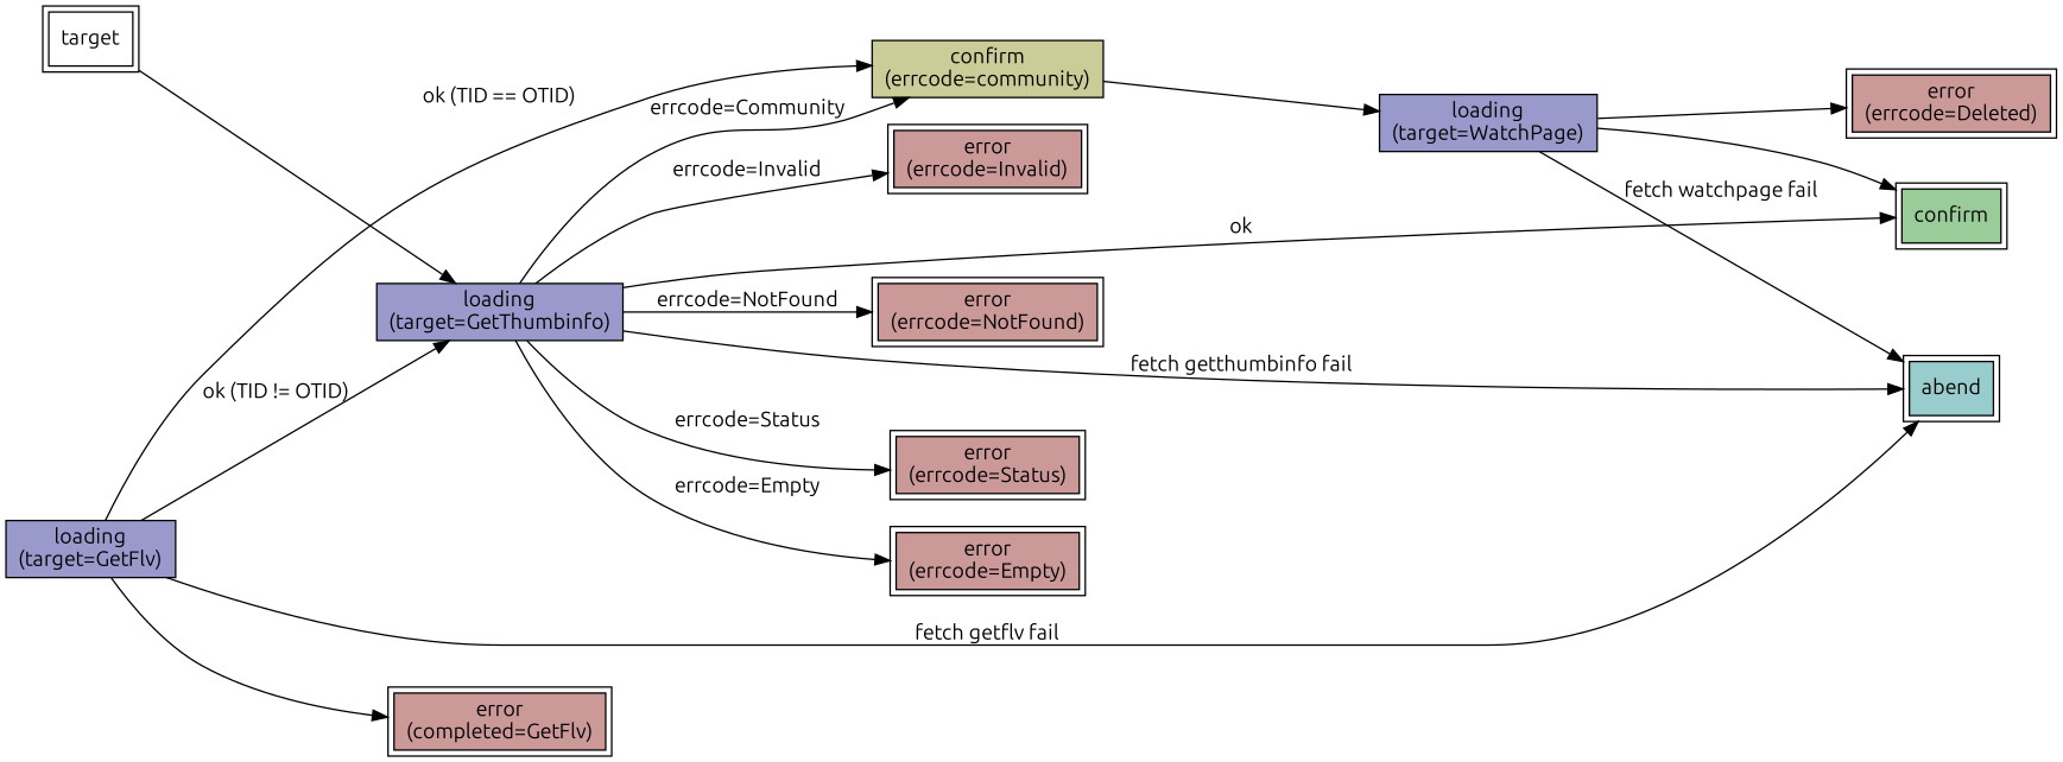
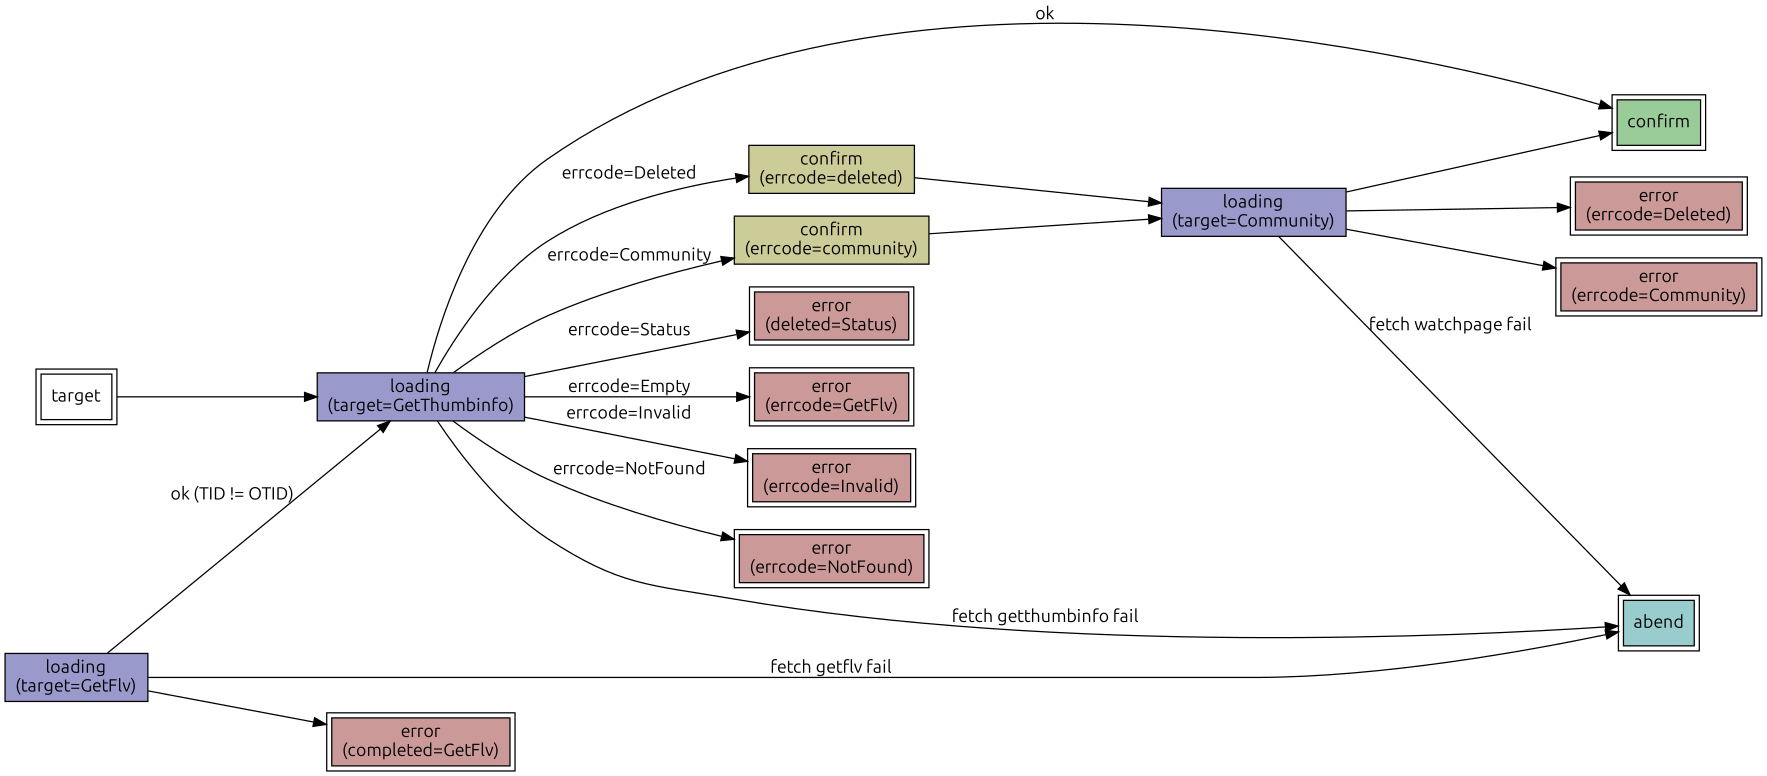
  digraph {
    fontname=Ubuntu
    rankdir=LR
    node [fontname=Ubuntu peripheries=2 shape=box fillcolor="#cc9999" style=filled]
    edge [fontname=Ubuntu]
    n1 [label=target fillcolor="" style=""]
    n2 [fillcolor="#9999cc" label="loading\n(target=GetThumbinfo)" peripheries=1]
    n3 [fillcolor="#99cc99" label=confirm]
+   n4 [fillcolor="#cccc99" label="confirm\n(errcode=deleted)" peripheries=1]
    n5 [fillcolor="#cccc99" label="confirm\n(errcode=community)" peripheries=1]
-   n6 [label="error\n(errcode=Status)"]
-   n7 [label="error\n(errcode=Empty)"]
+   n6 [label="error\n(deleted=Status)"]
+   n7 [label="error\n(errcode=GetFlv)"]
    n8 [label="error\n(errcode=Invalid)"]
    n9 [label="error\n(errcode=NotFound)"]
    n10 [fillcolor="#99cccc" label=abend]
    n11 [fillcolor="#9999cc" label="loading\n(target=GetFlv)" peripheries=1]
    n12 [label="error\n(completed=GetFlv)"]
-   n13 [fillcolor="#9999cc" label="loading\n(target=WatchPage)" peripheries=1]
+   n13 [fillcolor="#9999cc" label="loading\n(target=Community)" peripheries=1]
    n14 [label="error\n(errcode=Deleted)"]
+   n15 [label="error\n(errcode=Community)"]
    n1 -> n2
    n2 -> n3 [label=ok]
+   n2 -> n4 [label="errcode=Deleted"]
    n2 -> n5 [label="errcode=Community"]
    n2 -> n6 [label="errcode=Status"]
    n2 -> n7 [label="errcode=Empty"]
    n2 -> n8 [label="errcode=Invalid"]
    n2 -> n9 [label="errcode=NotFound"]
    n2 -> n10 [label="fetch getthumbinfo fail"]
+   n4 -> n13
    n5 -> n13
    n11 -> n2 [label="ok (TID != OTID)"]
-   n11 -> n5 [label="ok (TID == OTID)"]
    n11 -> n10 [label="fetch getflv fail"]
    n11 -> n12
    n13 -> n3
    n13 -> n10 [label="fetch watchpage fail"]
    n13 -> n14
+   n13 -> n15
  }
